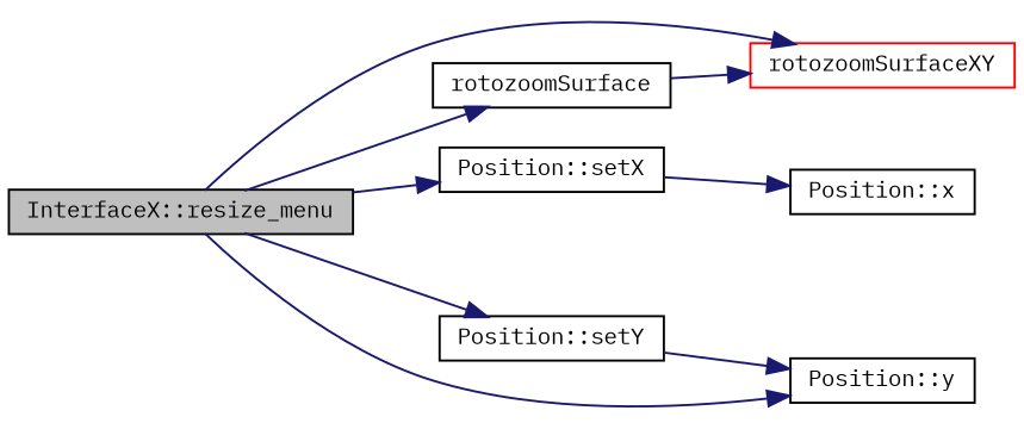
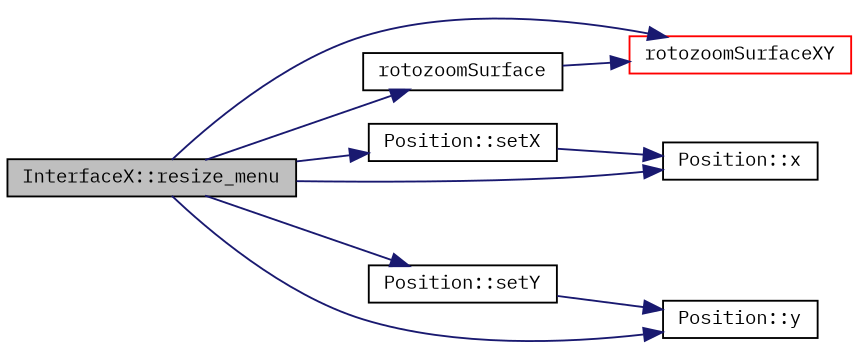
  digraph {
    fontname="IBM Plex Mono"
    rankdir=LR
    node [color=black fontname="IBM Plex Mono" fontsize=10 shape=record]
    edge [color=midnightblue fontname="IBM Plex Mono" fontsize=10 labelfontname=Helvetica labelfontsize=10 style=solid]
    n1 [fillcolor=grey75 fontcolor=black height=0.2 label="InterfaceX::resize_menu" style=filled width=0.4]
    n2 [color=red height=0.2 label=rotozoomSurfaceXY width=0.4]
    n3 [height=0.2 label=rotozoomSurface width=0.4]
    n4 [height=0.2 label="Position::setX" width=0.4]
    n5 [height=0.2 label="Position::x" width=0.4]
    n6 [height=0.2 label="Position::setY" width=0.4]
    n7 [height=0.2 label="Position::y" width=0.4]
    n1 -> n2
    n1 -> n3
    n1 -> n4
+   n1 -> n5
    n1 -> n6
    n1 -> n7
    n3 -> n2
    n4 -> n5
    n6 -> n7
  }
